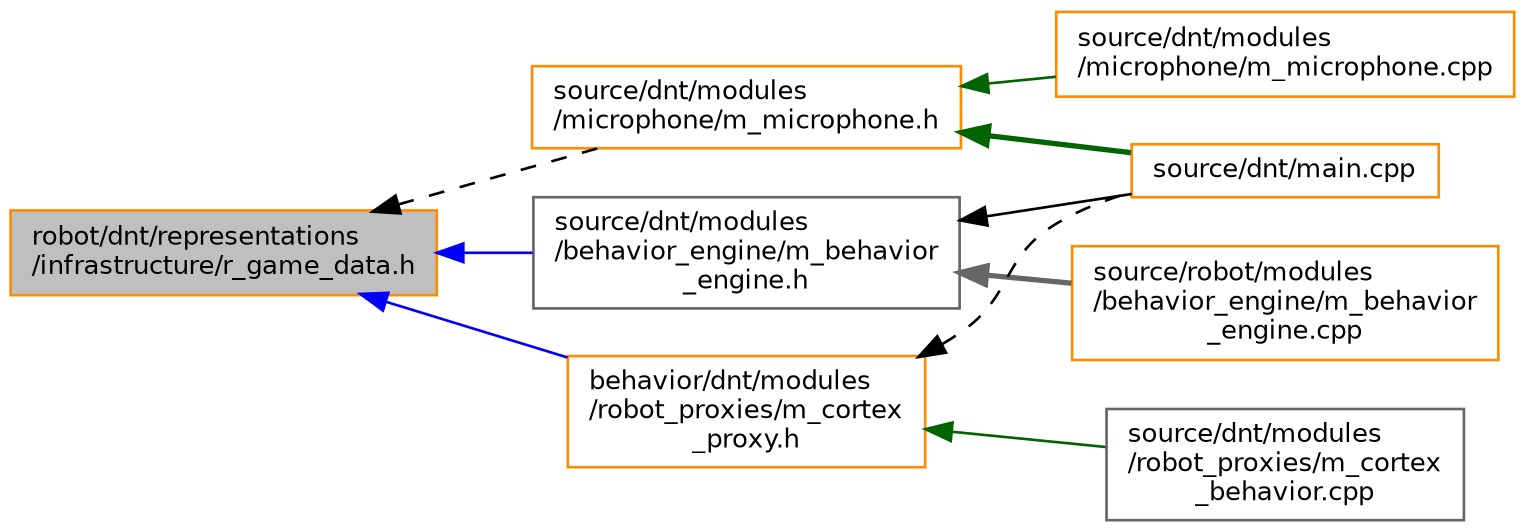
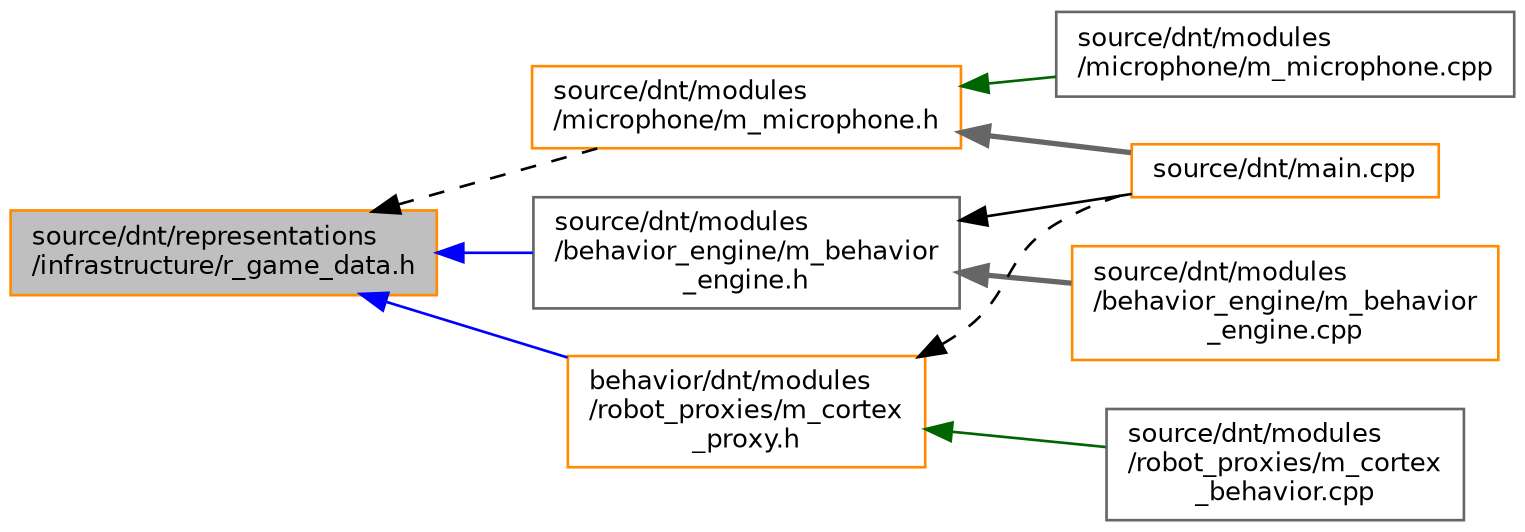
  digraph {
    rankdir=LR
    node [color=darkorange fillcolor=white fontname=Helvetica fontsize=10 shape=record style=filled]
    edge [color=black dir=back fontname=Helvetica fontsize=10 labelfontname=Helvetica labelfontsize=10 style=solid]
-   n1 [fillcolor=grey75 fontcolor=black height=0.2 label="robot/dnt/representations\l/infrastructure/r_game_data.h" width=0.4]
+   n1 [fillcolor=grey75 fontcolor=black height=0.2 label="source/dnt/representations\l/infrastructure/r_game_data.h" width=0.4]
    n2 [color=gray40 height=0.2 label="source/dnt/modules\l/behavior_engine/m_behavior\l_engine.h" width=0.4]
    n3 [height=0.2 label="source/dnt/modules\l/microphone/m_microphone.h" width=0.4]
    n4 [height=0.2 label="behavior/dnt/modules\l/robot_proxies/m_cortex\l_proxy.h" width=0.4]
    n5 [height=0.2 label="source/dnt/main.cpp" width=0.4]
-   n6 [height=0.2 label="source/robot/modules\l/behavior_engine/m_behavior\l_engine.cpp" width=0.4]
-   n7 [height=0.2 label="source/dnt/modules\l/microphone/m_microphone.cpp" width=0.4]
+   n6 [height=0.2 label="source/dnt/modules\l/behavior_engine/m_behavior\l_engine.cpp" width=0.4]
+   n7 [color=gray40 height=0.2 label="source/dnt/modules\l/microphone/m_microphone.cpp" width=0.4]
    n8 [color=gray40 height=0.2 label="source/dnt/modules\l/robot_proxies/m_cortex\l_behavior.cpp" width=0.4]
    n1 -> n2 [color=blue]
    n1 -> n3 [style=dashed]
    n1 -> n4 [color=blue]
    n2 -> n5
    n2 -> n6 [color=gray40 style=bold]
-   n3 -> n5 [color=darkgreen style=bold]
+   n3 -> n5 [color=gray40 style=bold]
    n3 -> n7 [color=darkgreen]
    n4 -> n5 [style=dashed]
    n4 -> n8 [color=darkgreen]
  }
